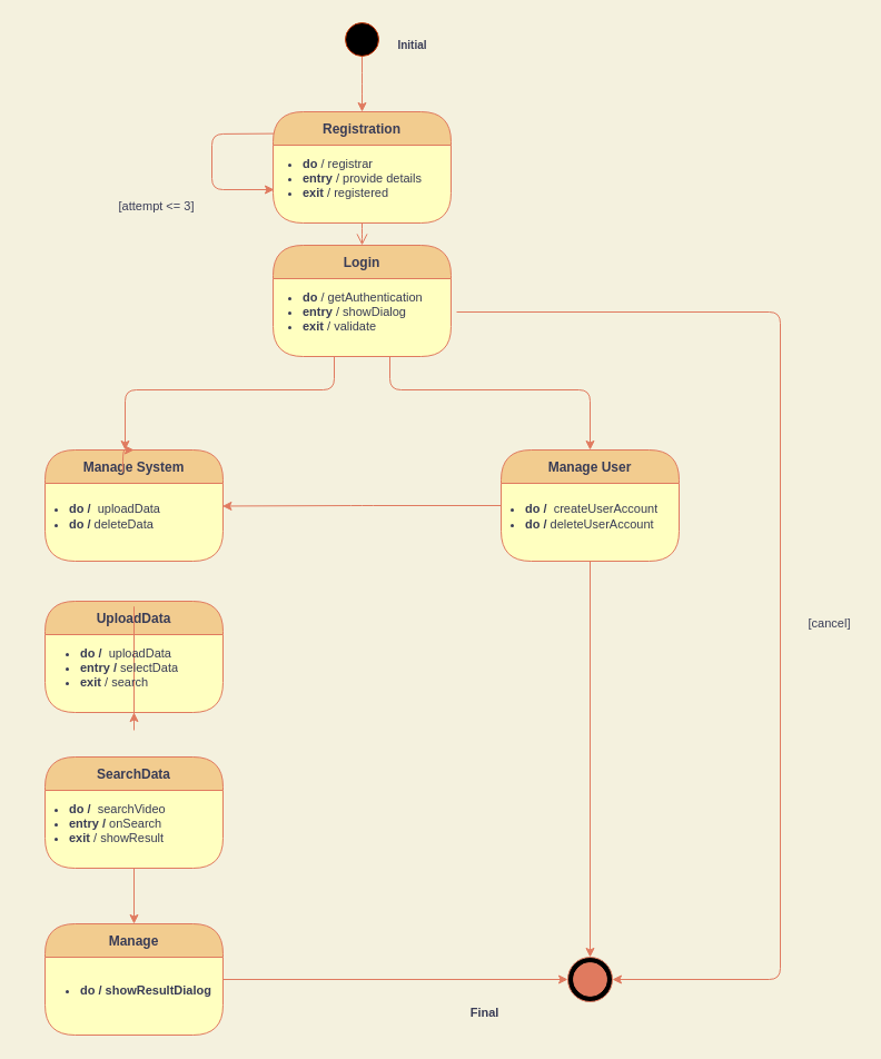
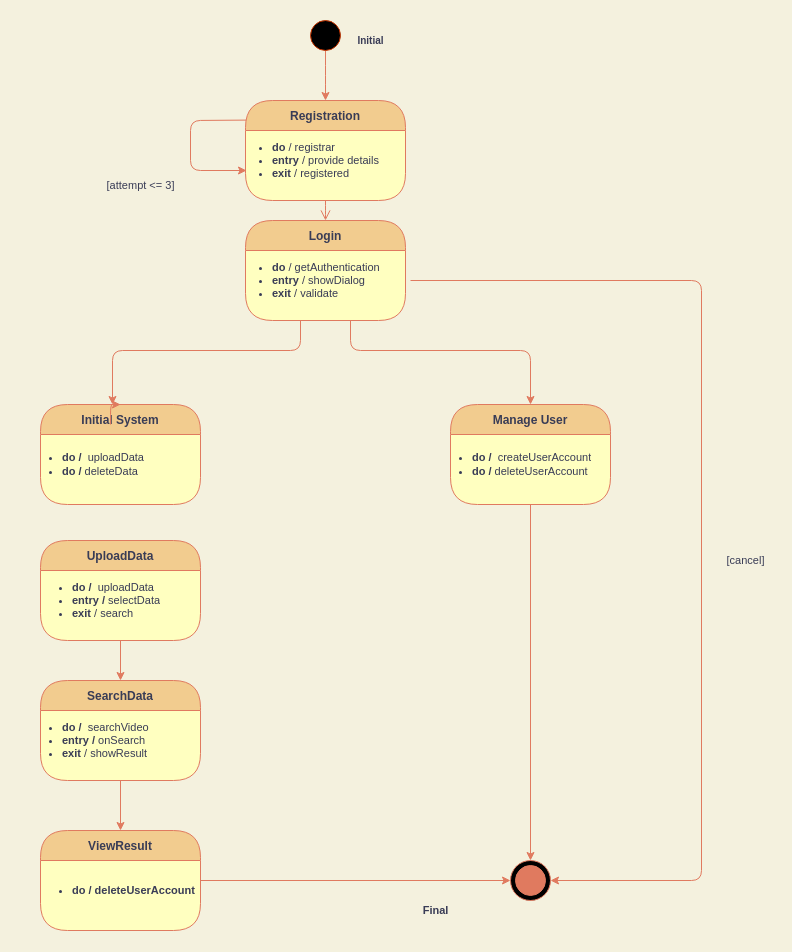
  <mxCell id="0" />
  <mxCell id="1" parent="0" />
  <mxCell id="2" style="edgeStyle=orthogonalEdgeStyle;curved=0;rounded=1;sketch=0;orthogonalLoop=1;jettySize=auto;html=1;entryX=0.5;entryY=0;entryDx=0;entryDy=0;fontColor=#393C56;strokeColor=#E07A5F;fillColor=#F2CC8F;labelBackgroundColor=#F4F1DE;" edge="1" parent="1" source="3"><mxGeometry relative="1" as="geometry"><mxPoint x="325" y="100" as="targetPoint" /></mxGeometry></mxCell>
  <mxCell id="3" value="" style="ellipse;whiteSpace=wrap;html=1;aspect=fixed;fillColor=#000000;strokeColor=#C73500;fontColor=#000000;" vertex="1" parent="1"><mxGeometry x="310" y="20" width="30" height="30" as="geometry" /></mxCell>
  <mxCell id="4" value="&lt;b&gt;Initial&lt;/b&gt;" style="text;html=1;align=center;verticalAlign=middle;resizable=0;points=[];autosize=1;strokeColor=none;fillColor=none;fontSize=10;fontColor=#393C56;" vertex="1" parent="1"><mxGeometry x="350" y="30" width="40" height="20" as="geometry" /></mxCell>
  <mxCell id="5" value="Registration" style="swimlane;fontStyle=1;align=center;verticalAlign=middle;childLayout=stackLayout;horizontal=1;startSize=30;horizontalStack=0;resizeParent=0;resizeLast=1;container=0;fontColor=#393C56;collapsible=0;rounded=1;arcSize=30;strokeColor=#E07A5F;fillColor=#F2CC8F;swimlaneFillColor=#ffffc0;dropTarget=0;sketch=0;" vertex="1" parent="1"><mxGeometry x="245" y="100" width="160" height="100" as="geometry" /></mxCell>
  <mxCell id="6" value="" style="edgeStyle=orthogonalEdgeStyle;html=1;verticalAlign=bottom;endArrow=open;endSize=8;strokeColor=#E07A5F;rounded=1;sketch=0;fontColor=#393C56;fillColor=#F2CC8F;curved=0;labelBackgroundColor=#F4F1DE;" edge="1" source="5" parent="1"><mxGeometry relative="1" as="geometry"><mxPoint x="325" y="220" as="targetPoint" /></mxGeometry></mxCell>
  <mxCell id="7" value="&lt;ul style=&quot;font-size: 11px;&quot;&gt;&lt;li&gt;&lt;b&gt;do&lt;/b&gt; / registrar&lt;/li&gt;&lt;li&gt;&lt;b&gt;entry&lt;/b&gt; / provide details&lt;/li&gt;&lt;li&gt;&lt;b&gt;exit&lt;/b&gt; / registered&lt;/li&gt;&lt;/ul&gt;" style="text;strokeColor=none;fillColor=none;html=1;whiteSpace=wrap;verticalAlign=middle;overflow=hidden;rounded=0;sketch=0;fontColor=#393C56;align=left;" vertex="1" parent="1"><mxGeometry x="230" y="120" width="160" height="80" as="geometry" /></mxCell>
  <mxCell id="8" value="Login" style="swimlane;fontStyle=1;align=center;verticalAlign=middle;childLayout=stackLayout;horizontal=1;startSize=30;horizontalStack=0;resizeParent=0;resizeLast=1;container=0;fontColor=#393C56;collapsible=0;rounded=1;arcSize=30;strokeColor=#E07A5F;fillColor=#F2CC8F;swimlaneFillColor=#ffffc0;dropTarget=0;sketch=0;" vertex="1" parent="1"><mxGeometry x="245" y="220" width="160" height="100" as="geometry" /></mxCell>
  <mxCell id="9" style="edgeStyle=orthogonalEdgeStyle;curved=0;rounded=1;sketch=0;orthogonalLoop=1;jettySize=auto;html=1;entryX=0.45;entryY=0;entryDx=0;entryDy=0;entryPerimeter=0;fontSize=11;fontColor=#393C56;strokeColor=#E07A5F;fillColor=#F2CC8F;" edge="1" parent="1" source="12" target="15"><mxGeometry relative="1" as="geometry"><Array as="points"><mxPoint x="300" y="350" /><mxPoint x="112" y="350" /></Array></mxGeometry></mxCell>
  <mxCell id="10" style="edgeStyle=orthogonalEdgeStyle;curved=0;rounded=1;sketch=0;orthogonalLoop=1;jettySize=auto;html=1;entryX=0.5;entryY=0;entryDx=0;entryDy=0;fontSize=11;fontColor=#393C56;strokeColor=#E07A5F;fillColor=#F2CC8F;" edge="1" parent="1" source="12" target="20"><mxGeometry relative="1" as="geometry"><Array as="points"><mxPoint x="350" y="350" /><mxPoint x="530" y="350" /></Array></mxGeometry></mxCell>
  <mxCell id="11" style="edgeStyle=orthogonalEdgeStyle;curved=0;rounded=1;sketch=0;orthogonalLoop=1;jettySize=auto;html=1;fontSize=11;fontColor=#393C56;strokeColor=#E07A5F;fillColor=#F2CC8F;entryX=1;entryY=0.5;entryDx=0;entryDy=0;entryPerimeter=0;" edge="1" parent="1" source="12" target="31"><mxGeometry relative="1" as="geometry"><mxPoint x="701.538" y="870" as="targetPoint" /><Array as="points"><mxPoint x="701" y="280" /><mxPoint x="701" y="880" /></Array></mxGeometry></mxCell>
  <mxCell id="12" value="&lt;ul style=&quot;font-size: 11px;&quot;&gt;&lt;li&gt;&lt;b&gt;do&lt;/b&gt; / getAuthentication&lt;/li&gt;&lt;li&gt;&lt;b&gt;entry&lt;/b&gt; / showDialog&lt;/li&gt;&lt;li&gt;&lt;b&gt;exit&lt;/b&gt; / validate&lt;/li&gt;&lt;/ul&gt;" style="text;strokeColor=none;fillColor=none;html=1;whiteSpace=wrap;verticalAlign=middle;overflow=hidden;rounded=0;sketch=0;fontColor=#393C56;" vertex="1" parent="1"><mxGeometry x="230" y="240" width="180" height="80" as="geometry" /></mxCell>
  <mxCell id="13" value="" style="endArrow=classic;html=1;rounded=1;sketch=0;fontSize=11;fontColor=#393C56;strokeColor=#E07A5F;fillColor=#F2CC8F;curved=0;exitX=0.004;exitY=0.196;exitDx=0;exitDy=0;exitPerimeter=0;" edge="1" parent="1" source="5"><mxGeometry width="50" height="50" relative="1" as="geometry"><mxPoint x="240" y="120" as="sourcePoint" /><mxPoint x="246" y="170" as="targetPoint" /><Array as="points"><mxPoint x="190" y="120" /><mxPoint x="190" y="170" /></Array></mxGeometry></mxCell>
  <mxCell id="14" value="[attempt &amp;lt;= 3]" style="text;html=1;align=center;verticalAlign=middle;resizable=0;points=[];autosize=1;strokeColor=none;fillColor=none;fontSize=11;fontColor=#393C56;" vertex="1" parent="1"><mxGeometry x="100" y="175" width="80" height="20" as="geometry" /></mxCell>
- <mxCell id="15" value="Manage System" style="swimlane;fontStyle=1;align=center;verticalAlign=middle;childLayout=stackLayout;horizontal=1;startSize=30;horizontalStack=0;resizeParent=0;resizeLast=1;container=0;fontColor=#393C56;collapsible=0;rounded=1;arcSize=30;strokeColor=#E07A5F;fillColor=#F2CC8F;swimlaneFillColor=#ffffc0;dropTarget=0;sketch=0;" vertex="1" parent="1"><mxGeometry x="40" y="404" width="160" height="100" as="geometry" /></mxCell>
+ <mxCell id="15" value="Initial System" style="swimlane;fontStyle=1;align=center;verticalAlign=middle;childLayout=stackLayout;horizontal=1;startSize=30;horizontalStack=0;resizeParent=0;resizeLast=1;container=0;fontColor=#393C56;collapsible=0;rounded=1;arcSize=30;strokeColor=#E07A5F;fillColor=#F2CC8F;swimlaneFillColor=#ffffc0;dropTarget=0;sketch=0;" vertex="1" parent="1"><mxGeometry x="40" y="404" width="160" height="100" as="geometry" /></mxCell>
  <mxCell id="16" style="edgeStyle=orthogonalEdgeStyle;curved=0;rounded=1;sketch=0;orthogonalLoop=1;jettySize=auto;html=1;fontSize=11;fontColor=#393C56;strokeColor=#E07A5F;fillColor=#F2CC8F;" edge="1" parent="1" source="17" target="15"><mxGeometry relative="1" as="geometry" /></mxCell>
  <mxCell id="17" value="&lt;ul style=&quot;font-size: 11px;&quot;&gt;&lt;li&gt;&lt;b&gt;do /&amp;nbsp; &lt;/b&gt;uploadData&lt;/li&gt;&lt;li&gt;&lt;b&gt;do / &lt;/b&gt;deleteData&lt;/li&gt;&lt;/ul&gt;" style="text;strokeColor=none;fillColor=none;html=1;whiteSpace=wrap;verticalAlign=middle;overflow=hidden;rounded=0;sketch=0;fontColor=#393C56;" vertex="1" parent="1"><mxGeometry x="20" y="424" width="180" height="80" as="geometry" /></mxCell>
  <mxCell id="18" style="edgeStyle=orthogonalEdgeStyle;curved=0;rounded=1;sketch=0;orthogonalLoop=1;jettySize=auto;html=1;fontSize=11;fontColor=#393C56;strokeColor=#E07A5F;fillColor=#F2CC8F;entryX=0.5;entryY=0;entryDx=0;entryDy=0;entryPerimeter=0;" edge="1" parent="1" source="20" target="31"><mxGeometry relative="1" as="geometry"><mxPoint x="530" y="840" as="targetPoint" /></mxGeometry></mxCell>
- <mxCell id="19" style="edgeStyle=orthogonalEdgeStyle;curved=0;rounded=1;sketch=0;orthogonalLoop=1;jettySize=auto;html=1;entryX=0.997;entryY=0.381;entryDx=0;entryDy=0;entryPerimeter=0;fontSize=11;fontColor=#393C56;strokeColor=#E07A5F;fillColor=#F2CC8F;" edge="1" parent="1" source="20" target="17"><mxGeometry relative="1" as="geometry" /></mxCell>
  <mxCell id="20" value="Manage User" style="swimlane;fontStyle=1;align=center;verticalAlign=middle;childLayout=stackLayout;horizontal=1;startSize=30;horizontalStack=0;resizeParent=0;resizeLast=1;container=0;fontColor=#393C56;collapsible=0;rounded=1;arcSize=30;strokeColor=#E07A5F;fillColor=#F2CC8F;swimlaneFillColor=#ffffc0;dropTarget=0;sketch=0;" vertex="1" parent="1"><mxGeometry x="450" y="404" width="160" height="100" as="geometry" /></mxCell>
  <mxCell id="21" value="&lt;ul style=&quot;font-size: 11px;&quot;&gt;&lt;li&gt;&lt;b&gt;do /&amp;nbsp; &lt;/b&gt;createUserAccount&lt;/li&gt;&lt;li&gt;&lt;b&gt;do / &lt;/b&gt;deleteUserAccount&lt;/li&gt;&lt;/ul&gt;" style="text;strokeColor=none;fillColor=none;html=1;whiteSpace=wrap;verticalAlign=middle;overflow=hidden;rounded=0;sketch=0;fontColor=#393C56;" vertex="1" parent="1"><mxGeometry x="430" y="424" width="180" height="80" as="geometry" /></mxCell>
  <mxCell id="22" value="UploadData" style="swimlane;fontStyle=1;align=center;verticalAlign=middle;childLayout=stackLayout;horizontal=1;startSize=30;horizontalStack=0;resizeParent=0;resizeLast=1;container=0;fontColor=#393C56;collapsible=0;rounded=1;arcSize=30;strokeColor=#E07A5F;fillColor=#F2CC8F;swimlaneFillColor=#ffffc0;dropTarget=0;sketch=0;" vertex="1" parent="1"><mxGeometry x="40" y="540" width="160" height="100" as="geometry" /></mxCell>
- <mxCell id="23" style="edgeStyle=orthogonalEdgeStyle;curved=0;rounded=1;sketch=0;orthogonalLoop=1;jettySize=auto;html=1;fontSize=11;fontColor=#393C56;strokeColor=#E07A5F;fillColor=#F2CC8F;" edge="1" parent="1" source="24" target="22"><mxGeometry relative="1" as="geometry" /></mxCell>
+ <mxCell id="23" style="edgeStyle=orthogonalEdgeStyle;curved=0;rounded=1;sketch=0;orthogonalLoop=1;jettySize=auto;html=1;entryX=0.5;entryY=0;entryDx=0;entryDy=0;fontSize=11;fontColor=#393C56;strokeColor=#E07A5F;fillColor=#F2CC8F;" edge="1" parent="1" source="24" target="26"><mxGeometry relative="1" as="geometry" /></mxCell>
  <mxCell id="24" value="&lt;ul style=&quot;font-size: 11px;&quot;&gt;&lt;li&gt;&lt;b&gt;do /&amp;nbsp; &lt;/b&gt;uploadData&lt;/li&gt;&lt;li&gt;&lt;b&gt;entry / &lt;/b&gt;selectData&lt;/li&gt;&lt;li&gt;&lt;b&gt;exit&lt;/b&gt; /&lt;b&gt;&amp;nbsp;&lt;/b&gt;search&lt;/li&gt;&lt;/ul&gt;" style="text;strokeColor=none;fillColor=none;html=1;whiteSpace=wrap;verticalAlign=middle;overflow=hidden;rounded=0;sketch=0;fontColor=#393C56;" vertex="1" parent="1"><mxGeometry x="30" y="560" width="180" height="80" as="geometry" /></mxCell>
  <mxCell id="25" style="edgeStyle=orthogonalEdgeStyle;curved=0;rounded=1;sketch=0;orthogonalLoop=1;jettySize=auto;html=1;entryX=0.5;entryY=0;entryDx=0;entryDy=0;fontSize=11;fontColor=#393C56;strokeColor=#E07A5F;fillColor=#F2CC8F;" edge="1" parent="1" source="26" target="29"><mxGeometry relative="1" as="geometry" /></mxCell>
  <mxCell id="26" value="SearchData" style="swimlane;fontStyle=1;align=center;verticalAlign=middle;childLayout=stackLayout;horizontal=1;startSize=30;horizontalStack=0;resizeParent=0;resizeLast=1;container=0;fontColor=#393C56;collapsible=0;rounded=1;arcSize=30;strokeColor=#E07A5F;fillColor=#F2CC8F;swimlaneFillColor=#ffffc0;dropTarget=0;sketch=0;" vertex="1" parent="1"><mxGeometry x="40" y="680" width="160" height="100" as="geometry" /></mxCell>
  <mxCell id="27" value="&lt;ul style=&quot;font-size: 11px;&quot;&gt;&lt;li&gt;&lt;b&gt;do /&amp;nbsp; &lt;/b&gt;searchVideo&lt;/li&gt;&lt;li&gt;&lt;b&gt;entry / &lt;/b&gt;onSearch&lt;/li&gt;&lt;li&gt;&lt;b&gt;exit&lt;/b&gt; /&lt;b&gt;&amp;nbsp;&lt;/b&gt;showResult&lt;/li&gt;&lt;/ul&gt;" style="text;strokeColor=none;fillColor=none;html=1;whiteSpace=wrap;verticalAlign=middle;overflow=hidden;rounded=0;sketch=0;fontColor=#393C56;" vertex="1" parent="1"><mxGeometry x="20" y="700" width="180" height="80" as="geometry" /></mxCell>
  <mxCell id="28" style="edgeStyle=orthogonalEdgeStyle;curved=0;rounded=1;sketch=0;orthogonalLoop=1;jettySize=auto;html=1;fontSize=11;fontColor=#393C56;strokeColor=#E07A5F;fillColor=#F2CC8F;entryX=0;entryY=0.5;entryDx=0;entryDy=0;entryPerimeter=0;" edge="1" parent="1" source="29" target="31"><mxGeometry relative="1" as="geometry"><mxPoint x="500" y="880" as="targetPoint" /></mxGeometry></mxCell>
- <mxCell id="29" value="Manage" style="swimlane;fontStyle=1;align=center;verticalAlign=middle;childLayout=stackLayout;horizontal=1;startSize=30;horizontalStack=0;resizeParent=0;resizeLast=1;container=0;fontColor=#393C56;collapsible=0;rounded=1;arcSize=30;strokeColor=#E07A5F;fillColor=#F2CC8F;swimlaneFillColor=#ffffc0;dropTarget=0;sketch=0;" vertex="1" parent="1"><mxGeometry x="40" y="830" width="160" height="100" as="geometry" /></mxCell>
- <mxCell id="30" value="&lt;ul style=&quot;font-size: 11px;&quot;&gt;&lt;li&gt;&lt;b&gt;do / showResultDialog&lt;/b&gt;&lt;/li&gt;&lt;/ul&gt;" style="text;strokeColor=none;fillColor=none;html=1;whiteSpace=wrap;verticalAlign=middle;overflow=hidden;rounded=0;sketch=0;fontColor=#393C56;" vertex="1" parent="1"><mxGeometry x="30" y="850" width="180" height="80" as="geometry" /></mxCell>
+ <mxCell id="29" value="ViewResult" style="swimlane;fontStyle=1;align=center;verticalAlign=middle;childLayout=stackLayout;horizontal=1;startSize=30;horizontalStack=0;resizeParent=0;resizeLast=1;container=0;fontColor=#393C56;collapsible=0;rounded=1;arcSize=30;strokeColor=#E07A5F;fillColor=#F2CC8F;swimlaneFillColor=#ffffc0;dropTarget=0;sketch=0;" vertex="1" parent="1"><mxGeometry x="40" y="830" width="160" height="100" as="geometry" /></mxCell>
+ <mxCell id="30" value="&lt;ul style=&quot;font-size: 11px;&quot;&gt;&lt;li&gt;&lt;b&gt;do / deleteUserAccount&lt;/b&gt;&lt;/li&gt;&lt;/ul&gt;" style="text;strokeColor=none;fillColor=none;html=1;whiteSpace=wrap;verticalAlign=middle;overflow=hidden;rounded=0;sketch=0;fontColor=#393C56;" vertex="1" parent="1"><mxGeometry x="30" y="850" width="180" height="80" as="geometry" /></mxCell>
  <mxCell id="31" value="" style="shape=mxgraph.sysml.actFinal;html=1;verticalLabelPosition=bottom;labelBackgroundColor=#ffffff;verticalAlign=top;rounded=0;sketch=0;fontSize=11;fontColor=#393C56;strokeColor=#E07A5F;fillColor=#000000;" vertex="1" parent="1"><mxGeometry x="510" y="860" width="40" height="40" as="geometry" /></mxCell>
  <mxCell id="32" value="&lt;b&gt;Final&lt;/b&gt;" style="text;html=1;align=center;verticalAlign=middle;resizable=0;points=[];autosize=1;strokeColor=none;fillColor=none;fontSize=11;fontColor=#393C56;" vertex="1" parent="1"><mxGeometry x="415" y="900" width="40" height="20" as="geometry" /></mxCell>
  <mxCell id="33" value="[cancel]" style="text;html=1;align=center;verticalAlign=middle;resizable=0;points=[];autosize=1;strokeColor=none;fillColor=none;fontSize=11;fontColor=#393C56;" vertex="1" parent="1"><mxGeometry x="720" y="550" width="50" height="20" as="geometry" /></mxCell>
